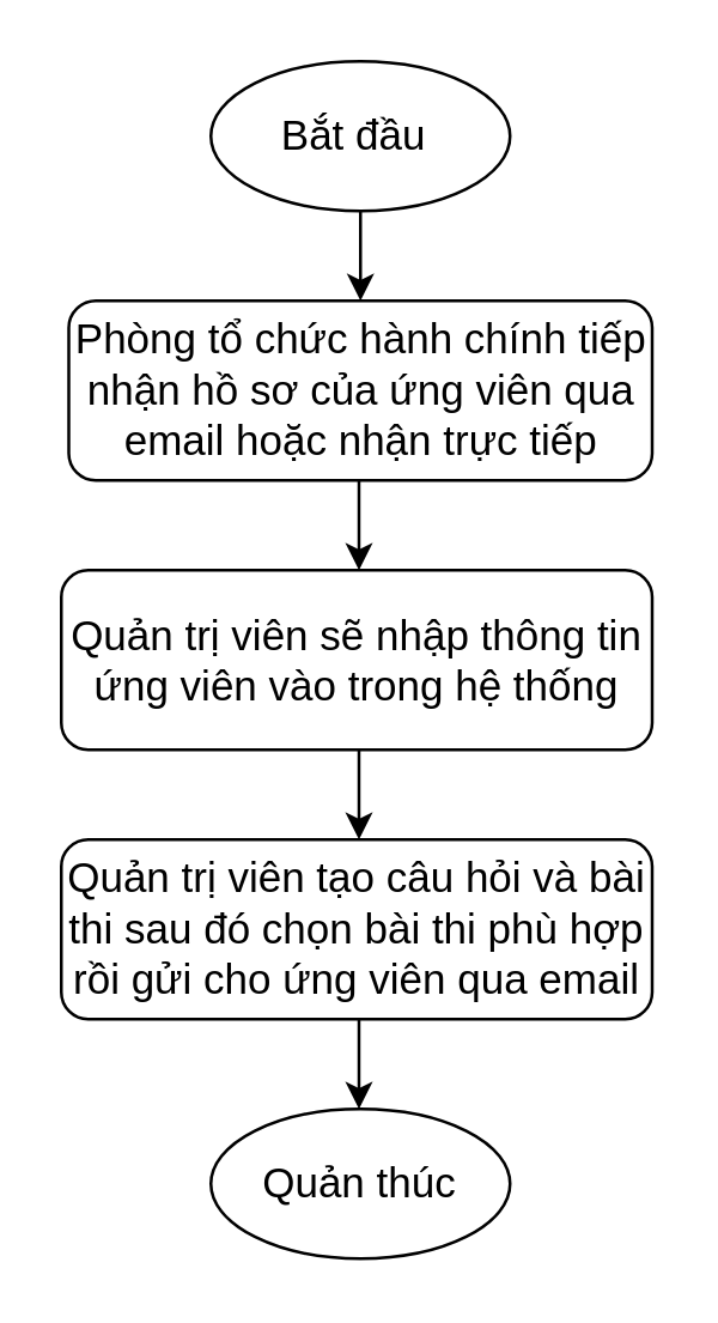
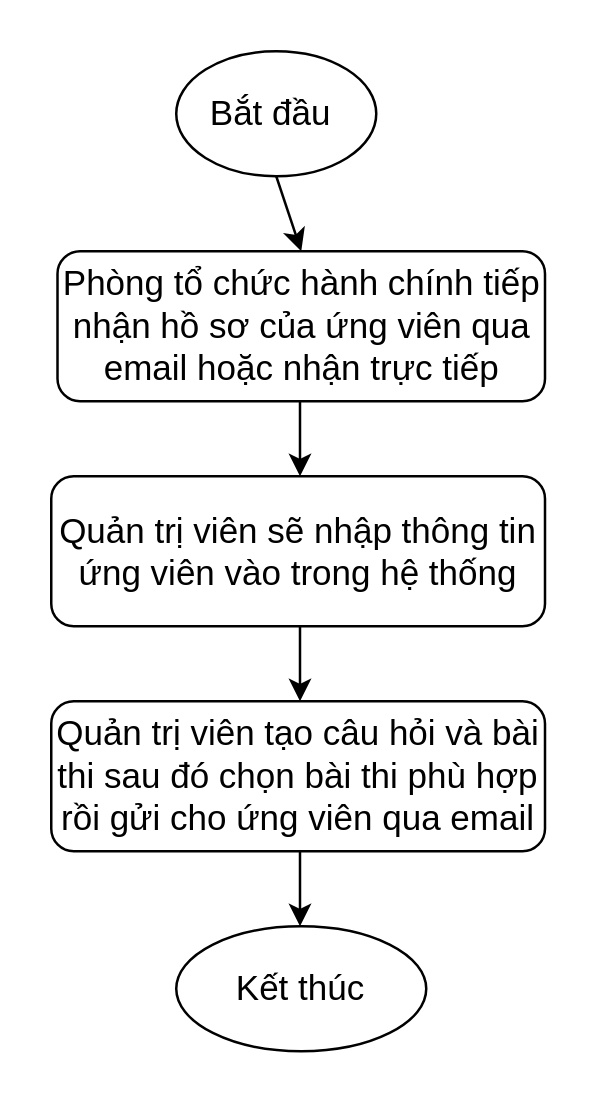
  <mxCell id="0" />
  <mxCell id="1" parent="0" />
- <mxCell id="2" value="Bắt đầu&amp;nbsp;" style="ellipse;whiteSpace=wrap;html=1;fontSize=14;" vertex="1" parent="1"><mxGeometry x="70" y="20" width="100" height="50" as="geometry" /></mxCell>
+ <mxCell id="2" value="Bắt đầu&amp;nbsp;" style="ellipse;whiteSpace=wrap;html=1;fontSize=14;" vertex="1" parent="1"><mxGeometry x="70" y="20" width="80" height="50" as="geometry" /></mxCell>
  <mxCell id="3" value="" style="endArrow=classic;html=1;exitX=0.5;exitY=1;exitDx=0;exitDy=0;fontSize=14;" edge="1" parent="1" source="2"><mxGeometry width="50" height="50" relative="1" as="geometry"><mxPoint x="120" y="390" as="sourcePoint" /><mxPoint x="120" y="100" as="targetPoint" /></mxGeometry></mxCell>
  <mxCell id="4" value="Phòng tổ chức hành chính tiếp nhận hồ sơ của ứng viên qua email hoặc nhận trực tiếp" style="rounded=1;whiteSpace=wrap;html=1;fontSize=14;" vertex="1" parent="1"><mxGeometry x="22.5" y="100" width="195" height="60" as="geometry" /></mxCell>
  <mxCell id="5" value="" style="endArrow=classic;html=1;exitX=0.5;exitY=1;exitDx=0;exitDy=0;fontSize=14;" edge="1" parent="1"><mxGeometry width="50" height="50" relative="1" as="geometry"><mxPoint x="119.5" y="160" as="sourcePoint" /><mxPoint x="119.5" y="190" as="targetPoint" /></mxGeometry></mxCell>
  <mxCell id="6" value="Quản trị viên sẽ nhập thông tin ứng viên vào trong hệ thống" style="rounded=1;whiteSpace=wrap;html=1;fontSize=14;" vertex="1" parent="1"><mxGeometry x="20" y="190" width="197.5" height="60" as="geometry" /></mxCell>
  <mxCell id="7" value="Quản trị viên tạo câu hỏi và bài thi sau đó chọn bài thi phù hợp rồi gửi cho ứng viên qua email" style="rounded=1;whiteSpace=wrap;html=1;fontSize=14;" vertex="1" parent="1"><mxGeometry x="20" y="280" width="197.5" height="60" as="geometry" /></mxCell>
  <mxCell id="8" value="" style="endArrow=classic;html=1;exitX=0.5;exitY=1;exitDx=0;exitDy=0;fontSize=14;" edge="1" parent="1"><mxGeometry width="50" height="50" relative="1" as="geometry"><mxPoint x="119.5" y="250" as="sourcePoint" /><mxPoint x="119.5" y="280" as="targetPoint" /></mxGeometry></mxCell>
  <mxCell id="9" value="" style="endArrow=classic;html=1;exitX=0.5;exitY=1;exitDx=0;exitDy=0;fontSize=14;" edge="1" parent="1"><mxGeometry width="50" height="50" relative="1" as="geometry"><mxPoint x="119.5" y="340" as="sourcePoint" /><mxPoint x="119.5" y="370" as="targetPoint" /></mxGeometry></mxCell>
- <mxCell id="10" value="Quản thúc" style="ellipse;whiteSpace=wrap;html=1;fontSize=14;" vertex="1" parent="1"><mxGeometry x="70" y="370" width="100" height="50" as="geometry" /></mxCell>
+ <mxCell id="10" value="Kết thúc" style="ellipse;whiteSpace=wrap;html=1;fontSize=14;" vertex="1" parent="1"><mxGeometry x="70" y="370" width="100" height="50" as="geometry" /></mxCell>
